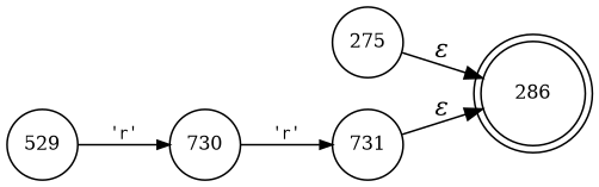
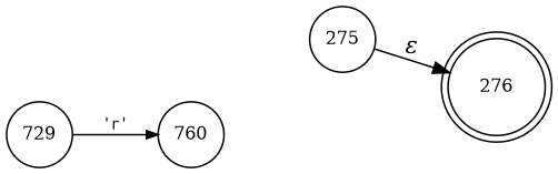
  digraph {
    rankdir=LR
    node [fixedsize=true fontsize=11 shape=circle peripheries=1]
    edge [fontname="Times-Italic"]
-   n1 [label=286 shape=doublecircle width=.6 peripheries=""]
+   n1 [label=276 shape=doublecircle width=.6 peripheries=""]
    n2 [label=275 width=.55]
-   n3 [label=529 width=.55]
-   n4 [label=730 width=.55]
-   n5 [label=731 width=.55]
+   n3 [label=729 width=.55]
+   n4 [label=760 width=.55]
    n2 -> n1 [label="&epsilon;"]
    n3 -> n4 [arrowhead=normal arrowsize=.7 fontname=Courier fontsize=11 label="'r'"]
-   n4 -> n5 [arrowhead=normal arrowsize=.7 fontname=Courier fontsize=11 label="'r'"]
-   n5 -> n1 [label="&epsilon;"]
  }
